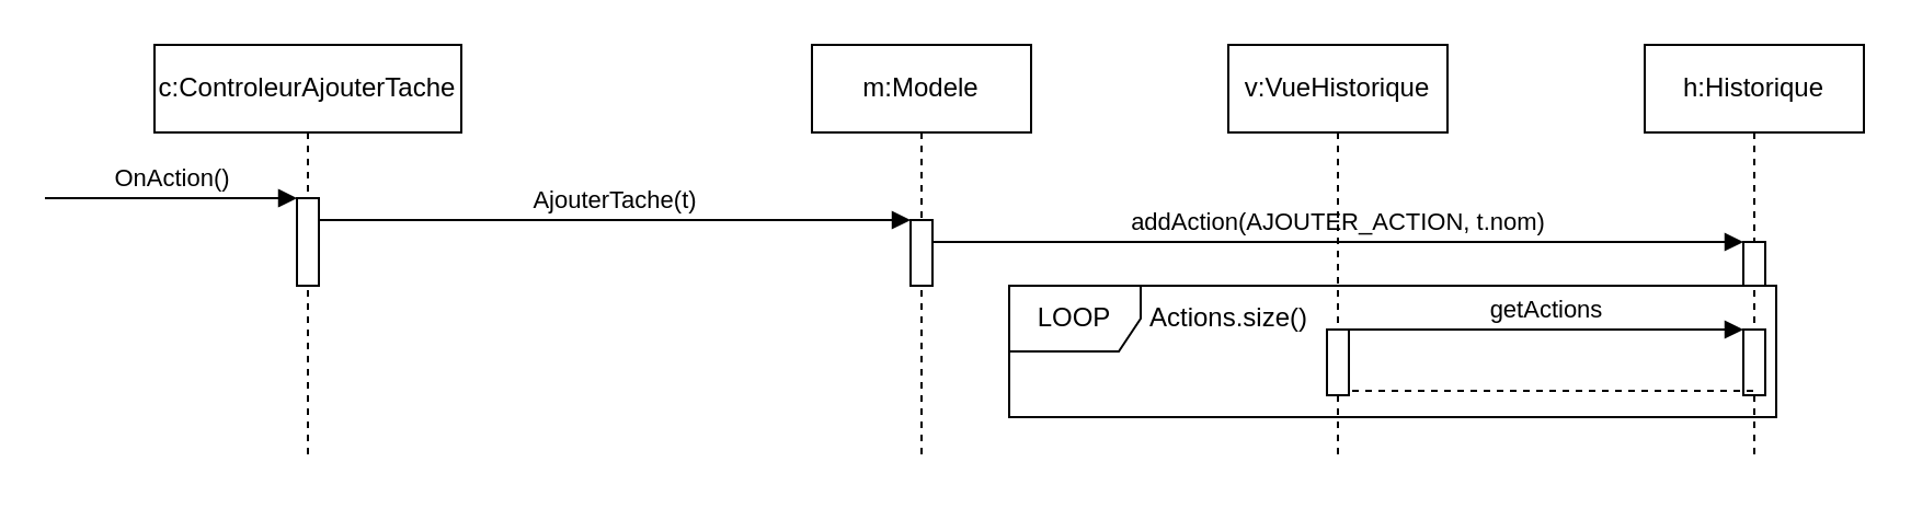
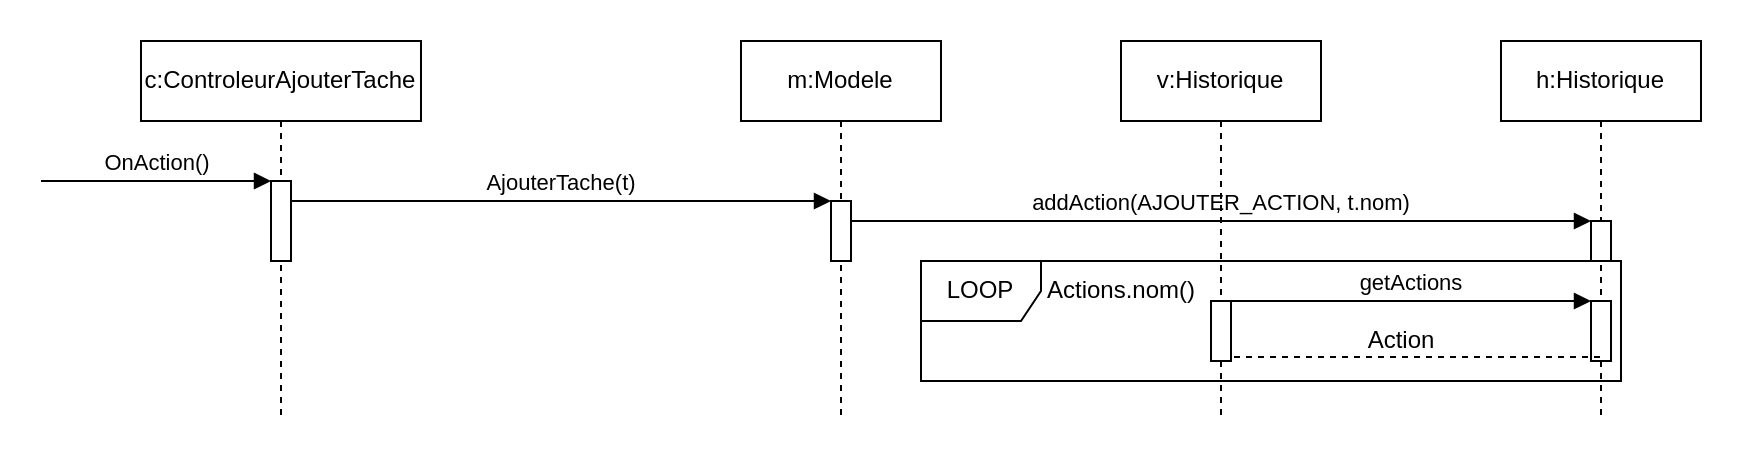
  <mxCell id="0" />
  <mxCell id="1" parent="0" />
  <mxCell id="2" value="c:ControleurAjouterTache" style="shape=umlLifeline;perimeter=lifelinePerimeter;whiteSpace=wrap;html=1;container=0;dropTarget=0;collapsible=0;recursiveResize=0;outlineConnect=0;portConstraint=eastwest;newEdgeStyle={&quot;edgeStyle&quot;:&quot;elbowEdgeStyle&quot;,&quot;elbow&quot;:&quot;vertical&quot;,&quot;curved&quot;:0,&quot;rounded&quot;:0};" parent="1" vertex="1"><mxGeometry x="70" y="20" width="140" height="190" as="geometry" /></mxCell>
  <mxCell id="3" value="" style="html=1;points=[];perimeter=orthogonalPerimeter;outlineConnect=0;targetShapes=umlLifeline;portConstraint=eastwest;newEdgeStyle={&quot;edgeStyle&quot;:&quot;elbowEdgeStyle&quot;,&quot;elbow&quot;:&quot;vertical&quot;,&quot;curved&quot;:0,&quot;rounded&quot;:0};" parent="2" vertex="1"><mxGeometry x="65" y="70" width="10" height="40" as="geometry" /></mxCell>
  <mxCell id="4" value="m:Modele" style="shape=umlLifeline;perimeter=lifelinePerimeter;whiteSpace=wrap;html=1;container=0;dropTarget=0;collapsible=0;recursiveResize=0;outlineConnect=0;portConstraint=eastwest;newEdgeStyle={&quot;edgeStyle&quot;:&quot;elbowEdgeStyle&quot;,&quot;elbow&quot;:&quot;vertical&quot;,&quot;curved&quot;:0,&quot;rounded&quot;:0};" parent="1" vertex="1"><mxGeometry x="370" y="20" width="100" height="190" as="geometry" /></mxCell>
  <mxCell id="5" value="" style="html=1;points=[];perimeter=orthogonalPerimeter;outlineConnect=0;targetShapes=umlLifeline;portConstraint=eastwest;newEdgeStyle={&quot;edgeStyle&quot;:&quot;elbowEdgeStyle&quot;,&quot;elbow&quot;:&quot;vertical&quot;,&quot;curved&quot;:0,&quot;rounded&quot;:0};" parent="4" vertex="1"><mxGeometry x="45" y="80" width="10" height="30" as="geometry" /></mxCell>
  <mxCell id="6" value="addAction(AJOUTER_ACTION, t.nom)" style="html=1;verticalAlign=bottom;endArrow=block;edgeStyle=elbowEdgeStyle;elbow=vertical;curved=0;rounded=0;" parent="1" source="5" target="8" edge="1"><mxGeometry relative="1" as="geometry"><mxPoint x="430" y="110" as="sourcePoint" /><Array as="points"><mxPoint x="450" y="110" /></Array><mxPoint x="655" y="110" as="targetPoint" /></mxGeometry></mxCell>
  <mxCell id="7" value="h:Historique" style="shape=umlLifeline;perimeter=lifelinePerimeter;whiteSpace=wrap;html=1;container=0;dropTarget=0;collapsible=0;recursiveResize=0;outlineConnect=0;portConstraint=eastwest;newEdgeStyle={&quot;edgeStyle&quot;:&quot;elbowEdgeStyle&quot;,&quot;elbow&quot;:&quot;vertical&quot;,&quot;curved&quot;:0,&quot;rounded&quot;:0};" vertex="1" parent="1"><mxGeometry x="750" y="20" width="100" height="190" as="geometry" /></mxCell>
  <mxCell id="8" value="" style="html=1;points=[];perimeter=orthogonalPerimeter;outlineConnect=0;targetShapes=umlLifeline;portConstraint=eastwest;newEdgeStyle={&quot;edgeStyle&quot;:&quot;elbowEdgeStyle&quot;,&quot;elbow&quot;:&quot;vertical&quot;,&quot;curved&quot;:0,&quot;rounded&quot;:0};" vertex="1" parent="7"><mxGeometry x="45" y="90" width="10" height="20" as="geometry" /></mxCell>
  <mxCell id="9" value="" style="html=1;points=[];perimeter=orthogonalPerimeter;outlineConnect=0;targetShapes=umlLifeline;portConstraint=eastwest;newEdgeStyle={&quot;edgeStyle&quot;:&quot;elbowEdgeStyle&quot;,&quot;elbow&quot;:&quot;vertical&quot;,&quot;curved&quot;:0,&quot;rounded&quot;:0};" vertex="1" parent="7"><mxGeometry x="45" y="130" width="10" height="30" as="geometry" /></mxCell>
  <mxCell id="10" value="OnAction()" style="html=1;verticalAlign=bottom;endArrow=block;edgeStyle=elbowEdgeStyle;elbow=vertical;curved=0;rounded=0;" edge="1" parent="1" target="3"><mxGeometry relative="1" as="geometry"><mxPoint x="20" y="90" as="sourcePoint" /><Array as="points" /><mxPoint x="140" y="90" as="targetPoint" /></mxGeometry></mxCell>
  <mxCell id="11" value="AjouterTache(t)" style="html=1;verticalAlign=bottom;endArrow=block;edgeStyle=elbowEdgeStyle;elbow=vertical;curved=0;rounded=0;" edge="1" parent="1" source="3" target="5"><mxGeometry relative="1" as="geometry"><mxPoint x="160" y="100" as="sourcePoint" /><Array as="points"><mxPoint x="215" y="100" /></Array><mxPoint x="420" y="100" as="targetPoint" /></mxGeometry></mxCell>
- <mxCell id="12" value="v:VueHistorique" style="shape=umlLifeline;perimeter=lifelinePerimeter;whiteSpace=wrap;html=1;container=0;dropTarget=0;collapsible=0;recursiveResize=0;outlineConnect=0;portConstraint=eastwest;newEdgeStyle={&quot;edgeStyle&quot;:&quot;elbowEdgeStyle&quot;,&quot;elbow&quot;:&quot;vertical&quot;,&quot;curved&quot;:0,&quot;rounded&quot;:0};" vertex="1" parent="1"><mxGeometry x="560" y="20" width="100" height="190" as="geometry" /></mxCell>
+ <mxCell id="12" value="v:Historique" style="shape=umlLifeline;perimeter=lifelinePerimeter;whiteSpace=wrap;html=1;container=0;dropTarget=0;collapsible=0;recursiveResize=0;outlineConnect=0;portConstraint=eastwest;newEdgeStyle={&quot;edgeStyle&quot;:&quot;elbowEdgeStyle&quot;,&quot;elbow&quot;:&quot;vertical&quot;,&quot;curved&quot;:0,&quot;rounded&quot;:0};" vertex="1" parent="1"><mxGeometry x="560" y="20" width="100" height="190" as="geometry" /></mxCell>
  <mxCell id="13" value="" style="html=1;points=[];perimeter=orthogonalPerimeter;outlineConnect=0;targetShapes=umlLifeline;portConstraint=eastwest;newEdgeStyle={&quot;edgeStyle&quot;:&quot;elbowEdgeStyle&quot;,&quot;elbow&quot;:&quot;vertical&quot;,&quot;curved&quot;:0,&quot;rounded&quot;:0};" vertex="1" parent="12"><mxGeometry x="45" y="130" width="10" height="30" as="geometry" /></mxCell>
  <mxCell id="14" value="getActions" style="html=1;verticalAlign=bottom;endArrow=block;edgeStyle=elbowEdgeStyle;elbow=vertical;curved=0;rounded=0;" edge="1" parent="1" target="9"><mxGeometry relative="1" as="geometry"><mxPoint x="615" y="150" as="sourcePoint" /><Array as="points"><mxPoint x="640" y="150" /></Array><mxPoint x="770" y="150" as="targetPoint" /></mxGeometry></mxCell>
  <mxCell id="15" value="LOOP" style="shape=umlFrame;whiteSpace=wrap;html=1;pointerEvents=0;" vertex="1" parent="1"><mxGeometry x="460" y="130" width="350" height="60" as="geometry" /></mxCell>
- <mxCell id="16" value="Actions.size()" style="text;html=1;align=center;verticalAlign=middle;resizable=0;points=[];autosize=1;strokeColor=none;fillColor=none;" vertex="1" parent="1"><mxGeometry x="510" y="130" width="100" height="30" as="geometry" /></mxCell>
+ <mxCell id="16" value="Actions.nom()" style="text;html=1;align=center;verticalAlign=middle;resizable=0;points=[];autosize=1;strokeColor=none;fillColor=none;" vertex="1" parent="1"><mxGeometry x="510" y="130" width="100" height="30" as="geometry" /></mxCell>
  <mxCell id="17" value="" style="endArrow=none;dashed=1;html=1;rounded=0;" edge="1" parent="1"><mxGeometry width="50" height="50" relative="1" as="geometry"><mxPoint x="799.5" y="178" as="sourcePoint" /><mxPoint x="615" y="178" as="targetPoint" /></mxGeometry></mxCell>
+ <mxCell id="18" value="Action" style="text;html=1;align=center;verticalAlign=middle;resizable=0;points=[];autosize=1;strokeColor=none;fillColor=none;" vertex="1" parent="1"><mxGeometry x="670" y="155" width="60" height="30" as="geometry" /></mxCell>
